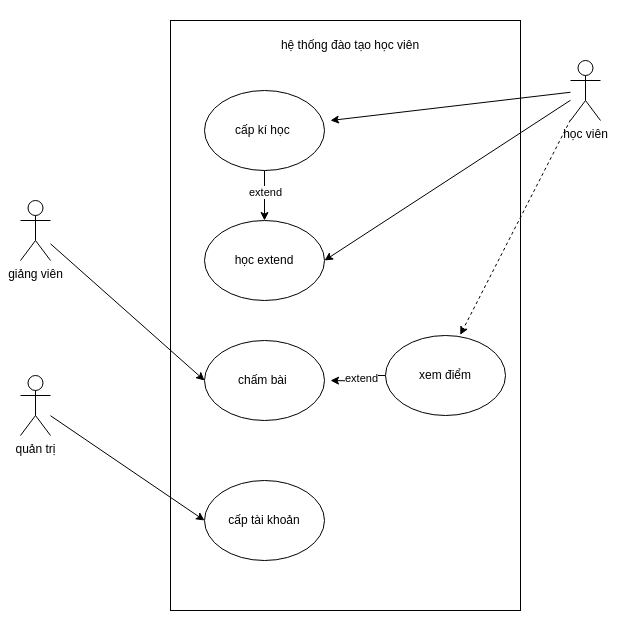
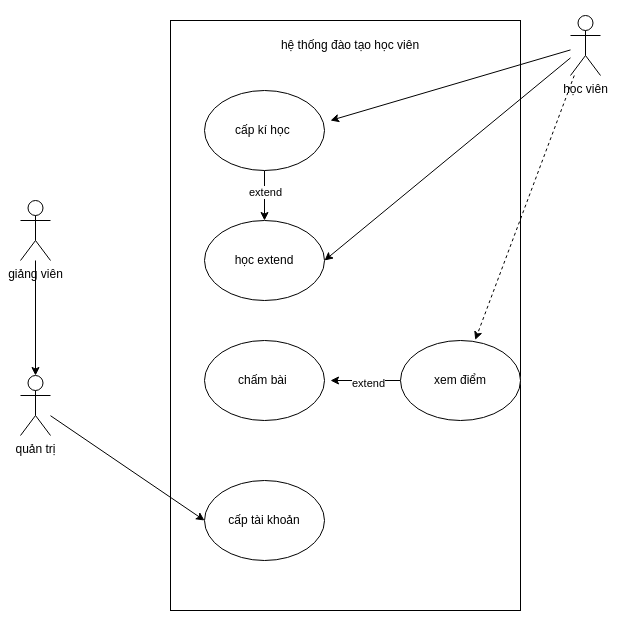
  <mxCell id="0" />
  <mxCell id="1" parent="0" />
  <mxCell id="2" value="" style="rounded=0;whiteSpace=wrap;html=1;" vertex="1" parent="1"><mxGeometry x="170" y="20" width="350" height="590" as="geometry" /></mxCell>
  <mxCell id="3" style="rounded=0;orthogonalLoop=1;jettySize=auto;html=1;" edge="1" parent="1" source="5"><mxGeometry relative="1" as="geometry"><mxPoint x="330" y="120" as="targetPoint" /></mxGeometry></mxCell>
  <mxCell id="4" style="rounded=0;orthogonalLoop=1;jettySize=auto;html=1;entryX=1;entryY=0.5;entryDx=0;entryDy=0;" edge="1" parent="1" source="5" target="13"><mxGeometry relative="1" as="geometry" /></mxCell>
- <mxCell id="5" value="học viên" style="shape=umlActor;verticalLabelPosition=bottom;verticalAlign=top;html=1;outlineConnect=0;" vertex="1" parent="1"><mxGeometry x="570" y="60" width="30" height="60" as="geometry" /></mxCell>
- <mxCell id="6" style="rounded=0;orthogonalLoop=1;jettySize=auto;html=1;entryX=0;entryY=0.5;entryDx=0;entryDy=0;" edge="1" parent="1" source="7" target="14"><mxGeometry relative="1" as="geometry" /></mxCell>
+ <mxCell id="5" value="học viên" style="shape=umlActor;verticalLabelPosition=bottom;verticalAlign=top;html=1;outlineConnect=0;" vertex="1" parent="1"><mxGeometry x="570" y="15" width="30" height="60" as="geometry" /></mxCell>
+ <mxCell id="6" style="rounded=0;orthogonalLoop=1;jettySize=auto;html=1;" edge="1" parent="1" source="7" target="9"><mxGeometry relative="1" as="geometry" /></mxCell>
  <mxCell id="7" value="giảng viên" style="shape=umlActor;verticalLabelPosition=bottom;verticalAlign=top;html=1;outlineConnect=0;" vertex="1" parent="1"><mxGeometry x="20" y="200" width="30" height="60" as="geometry" /></mxCell>
  <mxCell id="8" style="rounded=0;orthogonalLoop=1;jettySize=auto;html=1;entryX=0;entryY=0.5;entryDx=0;entryDy=0;" edge="1" parent="1" source="9" target="18"><mxGeometry relative="1" as="geometry" /></mxCell>
  <mxCell id="9" value="quản trị" style="shape=umlActor;verticalLabelPosition=bottom;verticalAlign=top;html=1;outlineConnect=0;" vertex="1" parent="1"><mxGeometry x="20" y="375" width="30" height="60" as="geometry" /></mxCell>
  <mxCell id="10" style="edgeStyle=orthogonalEdgeStyle;rounded=0;orthogonalLoop=1;jettySize=auto;html=1;entryX=0.5;entryY=0;entryDx=0;entryDy=0;" edge="1" parent="1" source="12" target="13"><mxGeometry relative="1" as="geometry" /></mxCell>
  <mxCell id="11" value="extend" style="edgeLabel;html=1;align=center;verticalAlign=middle;resizable=0;points=[];" vertex="1" connectable="0" parent="10"><mxGeometry x="-0.176" relative="1" as="geometry"><mxPoint as="offset" /></mxGeometry></mxCell>
  <mxCell id="12" value="cấp kí học&amp;nbsp;" style="ellipse;whiteSpace=wrap;html=1;" vertex="1" parent="1"><mxGeometry x="204" y="90" width="120" height="80" as="geometry" /></mxCell>
  <mxCell id="13" value="học extend" style="ellipse;whiteSpace=wrap;html=1;" vertex="1" parent="1"><mxGeometry x="204" y="220" width="120" height="80" as="geometry" /></mxCell>
  <mxCell id="14" value="chấm bài&amp;nbsp;" style="ellipse;whiteSpace=wrap;html=1;" vertex="1" parent="1"><mxGeometry x="204" y="340" width="120" height="80" as="geometry" /></mxCell>
  <mxCell id="15" style="edgeStyle=orthogonalEdgeStyle;rounded=0;orthogonalLoop=1;jettySize=auto;html=1;" edge="1" parent="1" source="17"><mxGeometry relative="1" as="geometry"><mxPoint x="330" y="380" as="targetPoint" /></mxGeometry></mxCell>
  <mxCell id="16" value="extend" style="edgeLabel;html=1;align=center;verticalAlign=middle;resizable=0;points=[];" vertex="1" connectable="0" parent="15"><mxGeometry x="-0.056" y="2" relative="1" as="geometry"><mxPoint as="offset" /></mxGeometry></mxCell>
- <mxCell id="17" value="xem điểm" style="ellipse;whiteSpace=wrap;html=1;" vertex="1" parent="1"><mxGeometry x="385" y="335" width="120" height="80" as="geometry" /></mxCell>
+ <mxCell id="17" value="xem điểm" style="ellipse;whiteSpace=wrap;html=1;" vertex="1" parent="1"><mxGeometry x="400" y="340" width="120" height="80" as="geometry" /></mxCell>
  <mxCell id="18" value="cấp tài khoản" style="ellipse;whiteSpace=wrap;html=1;" vertex="1" parent="1"><mxGeometry x="204" y="480" width="120" height="80" as="geometry" /></mxCell>
  <mxCell id="19" style="rounded=0;orthogonalLoop=1;jettySize=auto;html=1;entryX=0.623;entryY=-0.008;entryDx=0;entryDy=0;entryPerimeter=0;dashed=1;" edge="1" parent="1" source="5" target="17"><mxGeometry relative="1" as="geometry" /></mxCell>
  <mxCell id="20" value="hệ thống đào tạo học viên" style="text;html=1;whiteSpace=wrap;strokeColor=none;fillColor=none;align=center;verticalAlign=middle;rounded=0;" vertex="1" parent="1"><mxGeometry x="270" y="30" width="160" height="30" as="geometry" /></mxCell>
